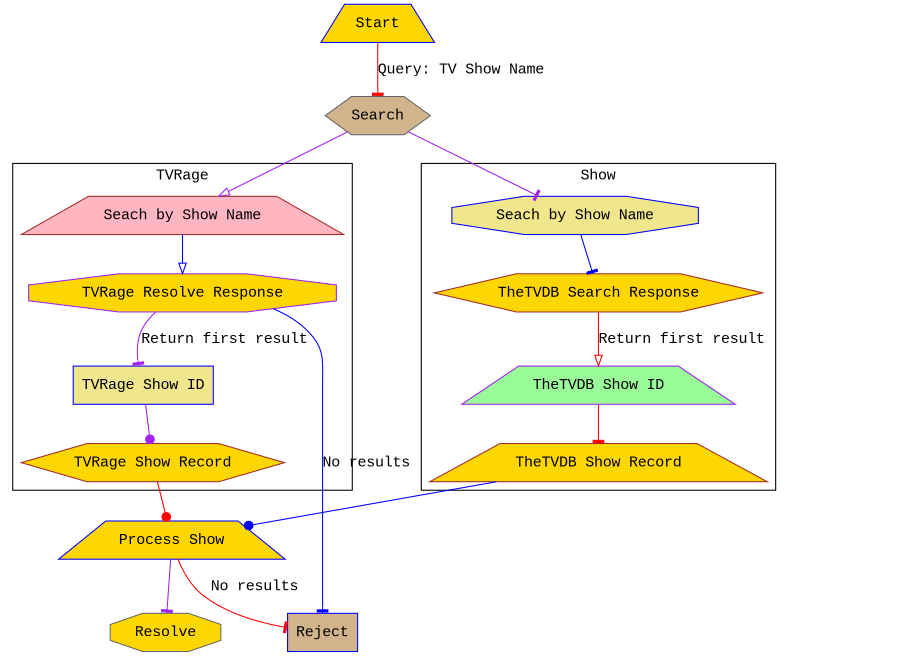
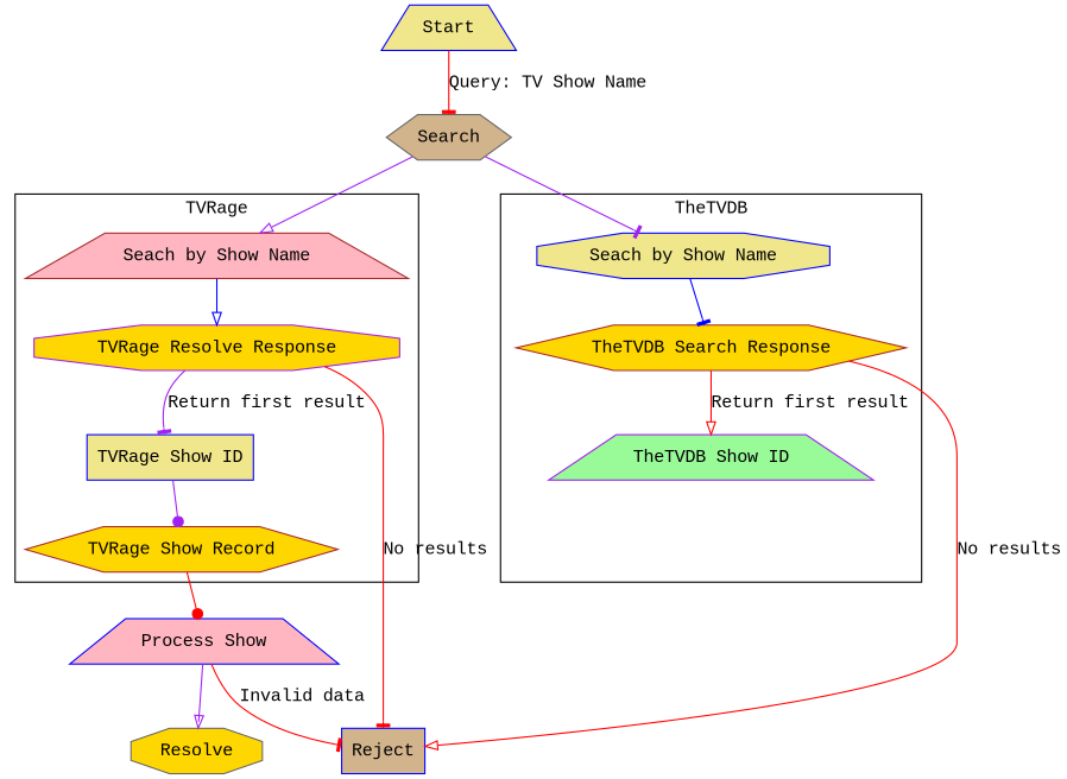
  digraph {
    compound=true
    fontname="Liberation Mono"
    node [color=blue fillcolor=gold fontname="Liberation Mono" shape=trapezium style=filled]
    edge [arrowhead=tee color=red fontname="Liberation Mono"]
    n1 [fillcolor=khaki label="Seach by Show Name" shape=octagon]
    n2 [color=brown label="TheTVDB Search Response" shape=hexagon]
    n3 [color=purple fillcolor=palegreen label="TheTVDB Show ID"]
-   n4 [color=brown label="TheTVDB Show Record"]
    n5 [color=brown fillcolor=lightpink label="Seach by Show Name"]
    n6 [color=purple label="TVRage Resolve Response" shape=octagon]
    n7 [fillcolor=khaki label="TVRage Show ID" shape=box]
    n8 [color=brown label="TVRage Show Record" shape=hexagon]
    Reject [fillcolor=tan shape=box]
-   "Process Show"
-   Start
+   "Process Show" [fillcolor=lightpink]
+   Start [fillcolor=khaki]
    Search [color=gray40 fillcolor=tan shape=hexagon]
    Resolve [color=gray40 shape=octagon]
    subgraph cluster_1 {
-     label=Show
+     label=TheTVDB
      n1
      n2
      n3
-     n4
    }
    subgraph cluster_2 {
      label=TVRage
      n5
      n6
      n7
      n8
    }
    n1 -> n2 [color=blue]
    n2 -> n3 [arrowhead=onormal label="Return first result"]
-   n3 -> n4
-   n4 -> "Process Show" [arrowhead=dot color=blue]
+   n2 -> Reject [arrowhead=onormal label="No results"]
    n5 -> n6 [arrowhead=onormal color=blue]
    n6 -> n7 [color=purple label="Return first result"]
-   n6 -> Reject [color=blue label="No results"]
+   n6 -> Reject [label="No results"]
    n7 -> n8 [arrowhead=dot color=purple]
    n8 -> "Process Show" [arrowhead=dot]
-   "Process Show" -> Reject [label="No results"]
-   "Process Show" -> Resolve [color=purple]
+   "Process Show" -> Reject [label="Invalid data"]
+   "Process Show" -> Resolve [arrowhead=onormal color=purple]
    Start -> Search [label="Query: TV Show Name"]
    Search -> n1 [color=purple]
    Search -> n5 [arrowhead=onormal color=purple]
  }
